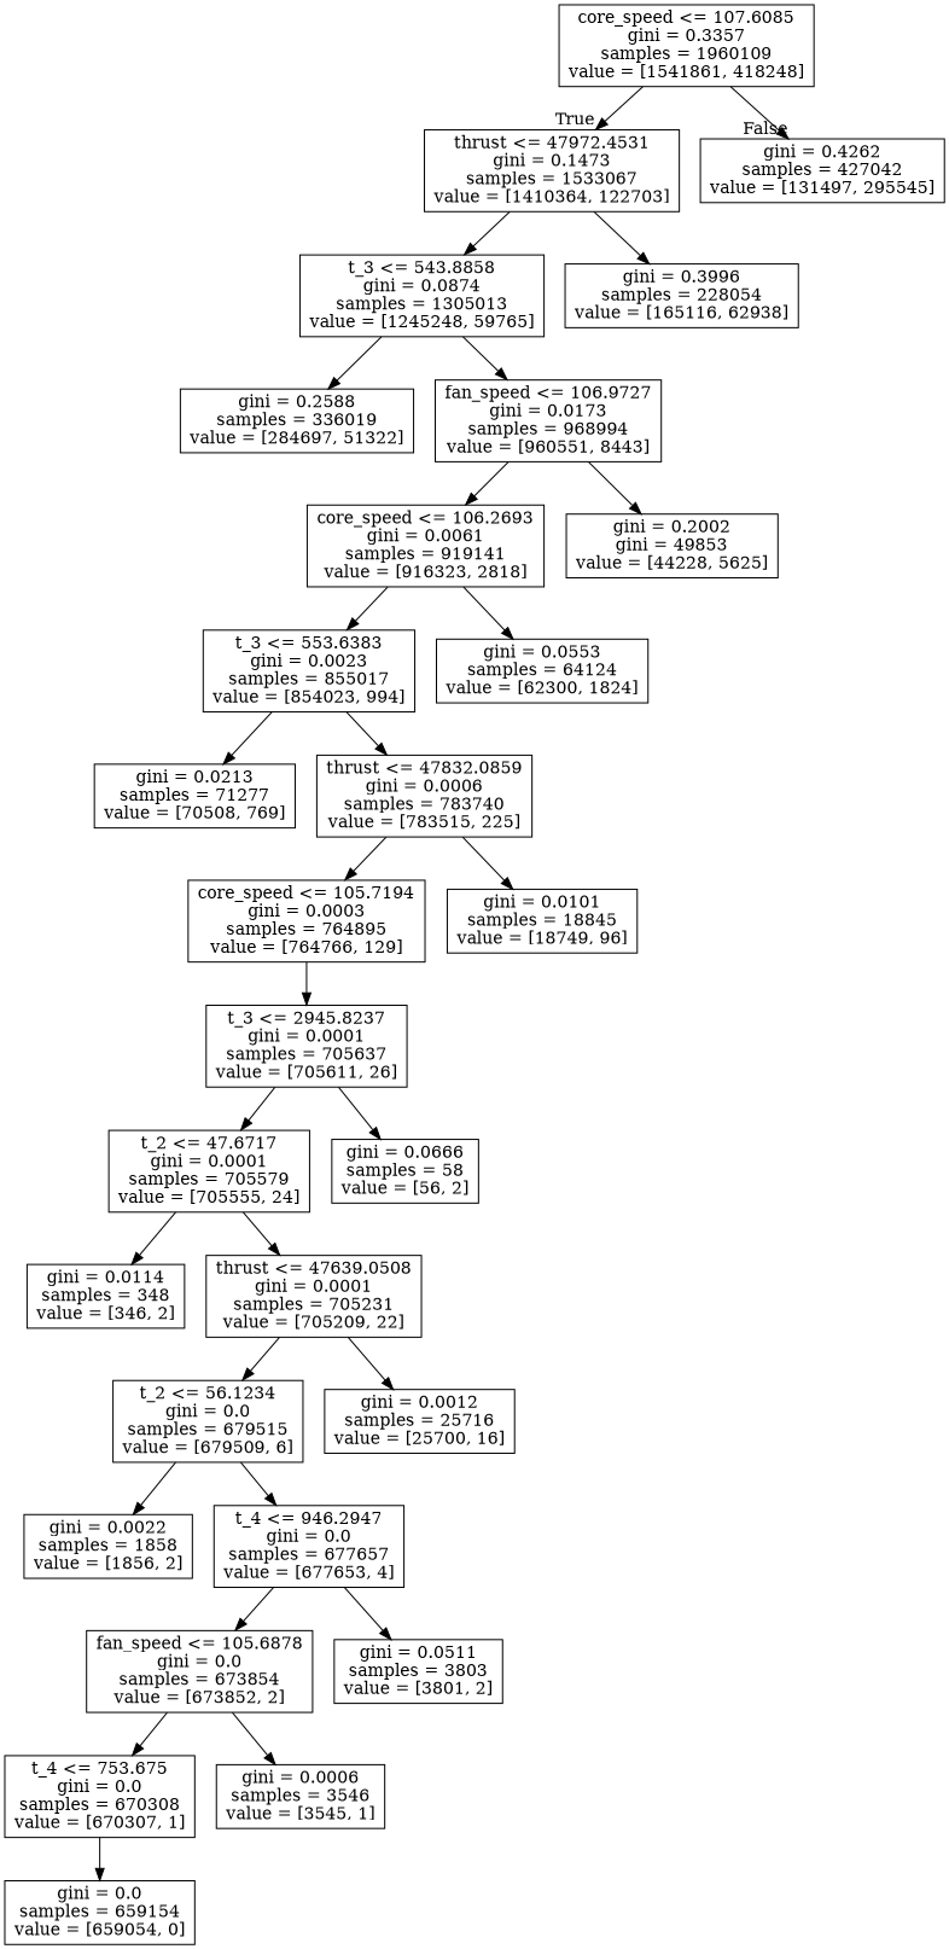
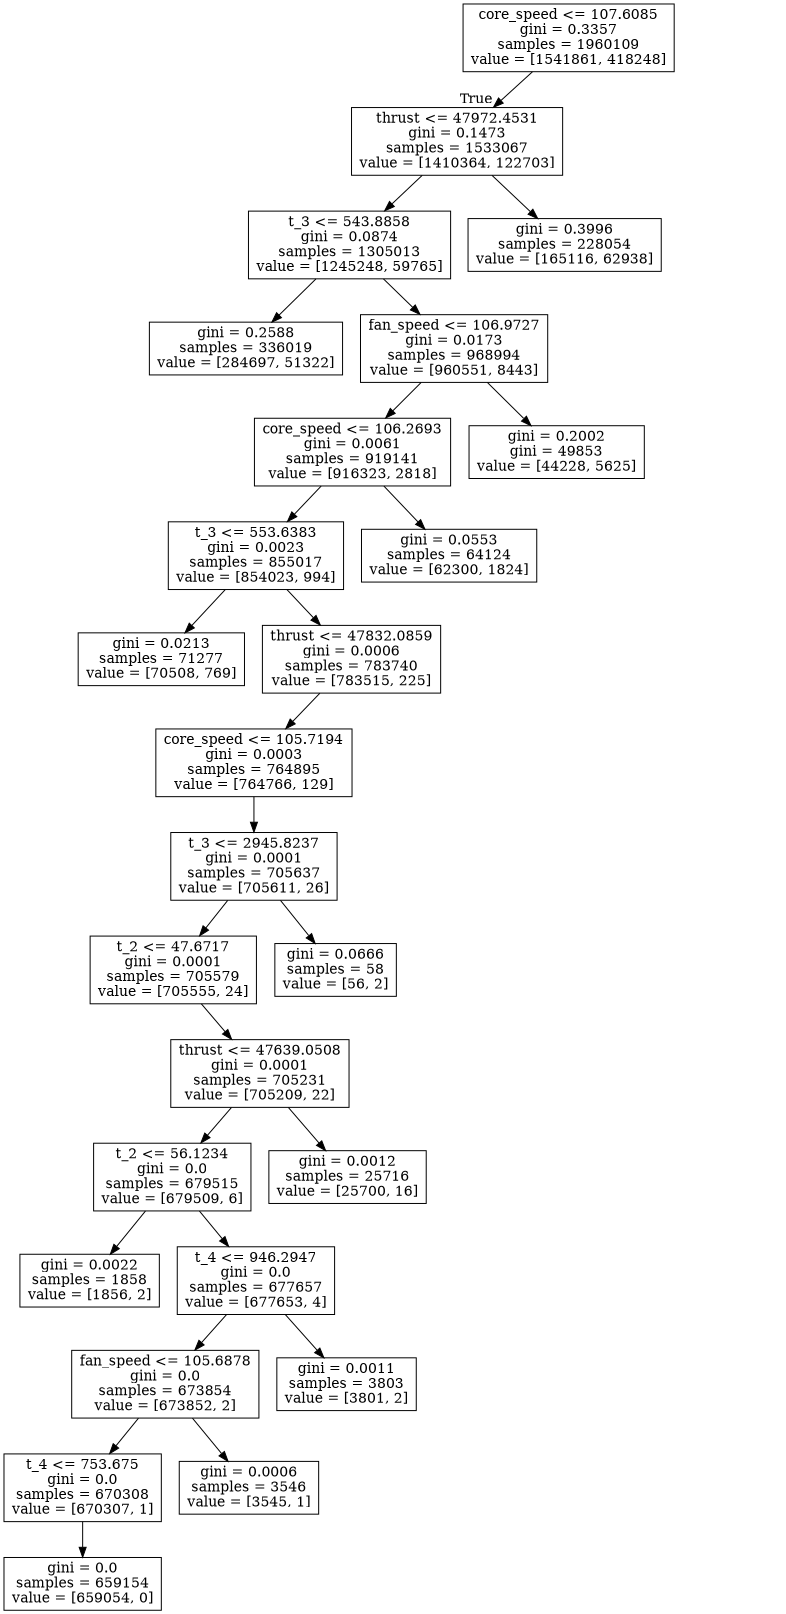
  digraph {
    node [shape=box]
    n1 [label="core_speed <= 107.6085\ngini = 0.3357\nsamples = 1960109\nvalue = [1541861, 418248]"]
    n2 [label="thrust <= 47972.4531\ngini = 0.1473\nsamples = 1533067\nvalue = [1410364, 122703]"]
-   n3 [label="gini = 0.4262\nsamples = 427042\nvalue = [131497, 295545]"]
    n4 [label="t_3 <= 543.8858\ngini = 0.0874\nsamples = 1305013\nvalue = [1245248, 59765]"]
    n5 [label="gini = 0.3996\nsamples = 228054\nvalue = [165116, 62938]"]
    n6 [label="gini = 0.2588\nsamples = 336019\nvalue = [284697, 51322]"]
    n7 [label="fan_speed <= 106.9727\ngini = 0.0173\nsamples = 968994\nvalue = [960551, 8443]"]
    n8 [label="core_speed <= 106.2693\ngini = 0.0061\nsamples = 919141\nvalue = [916323, 2818]"]
    n9 [label="gini = 0.2002\ngini = 49853\nvalue = [44228, 5625]"]
    n10 [label="t_3 <= 553.6383\ngini = 0.0023\nsamples = 855017\nvalue = [854023, 994]"]
    n11 [label="gini = 0.0553\nsamples = 64124\nvalue = [62300, 1824]"]
    n12 [label="gini = 0.0213\nsamples = 71277\nvalue = [70508, 769]"]
    n13 [label="thrust <= 47832.0859\ngini = 0.0006\nsamples = 783740\nvalue = [783515, 225]"]
    n14 [label="core_speed <= 105.7194\ngini = 0.0003\nsamples = 764895\nvalue = [764766, 129]"]
-   n15 [label="gini = 0.0101\nsamples = 18845\nvalue = [18749, 96]"]
    n16 [label="t_3 <= 2945.8237\ngini = 0.0001\nsamples = 705637\nvalue = [705611, 26]"]
    n17 [label="t_2 <= 47.6717\ngini = 0.0001\nsamples = 705579\nvalue = [705555, 24]"]
    n18 [label="gini = 0.0666\nsamples = 58\nvalue = [56, 2]"]
-   n19 [label="gini = 0.0114\nsamples = 348\nvalue = [346, 2]"]
    n20 [label="thrust <= 47639.0508\ngini = 0.0001\nsamples = 705231\nvalue = [705209, 22]"]
    n21 [label="t_2 <= 56.1234\ngini = 0.0\nsamples = 679515\nvalue = [679509, 6]"]
    n22 [label="gini = 0.0012\nsamples = 25716\nvalue = [25700, 16]"]
    n23 [label="gini = 0.0022\nsamples = 1858\nvalue = [1856, 2]"]
    n24 [label="t_4 <= 946.2947\ngini = 0.0\nsamples = 677657\nvalue = [677653, 4]"]
    n25 [label="fan_speed <= 105.6878\ngini = 0.0\nsamples = 673854\nvalue = [673852, 2]"]
-   n26 [label="gini = 0.0511\nsamples = 3803\nvalue = [3801, 2]"]
+   n26 [label="gini = 0.0011\nsamples = 3803\nvalue = [3801, 2]"]
    n27 [label="t_4 <= 753.675\ngini = 0.0\nsamples = 670308\nvalue = [670307, 1]"]
    n28 [label="gini = 0.0006\nsamples = 3546\nvalue = [3545, 1]"]
    n29 [label="gini = 0.0\nsamples = 659154\nvalue = [659054, 0]"]
    n1 -> n2 [headlabel=True labelangle=45 labeldistance=2.5]
-   n1 -> n3 [headlabel=False labelangle=-45 labeldistance=2.5]
    n2 -> n4
    n2 -> n5
    n4 -> n6
    n4 -> n7
    n7 -> n8
    n7 -> n9
    n8 -> n10
    n8 -> n11
    n10 -> n12
    n10 -> n13
    n13 -> n14
-   n13 -> n15
    n14 -> n16
    n16 -> n17
    n16 -> n18
-   n17 -> n19
    n17 -> n20
    n20 -> n21
    n20 -> n22
    n21 -> n23
    n21 -> n24
    n24 -> n25
    n24 -> n26
    n25 -> n27
    n25 -> n28
    n27 -> n29
  }
